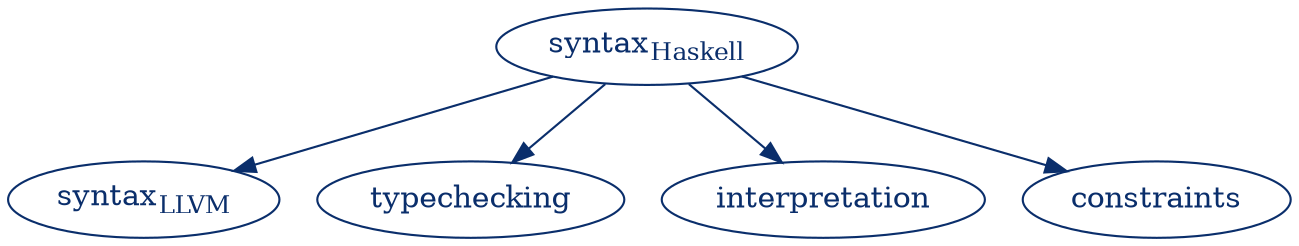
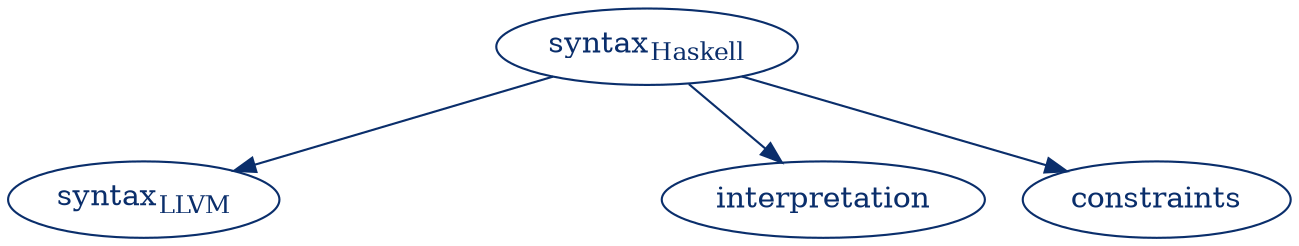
  digraph {
    node [color="#0a2e6b" fontcolor="#0a2e6b"]
    edge [color="#0a2e6b"]
    n1 [label=<syntax<SUB>Haskell</SUB>>]
    n2 [label=<syntax<SUB>LLVM</SUB>>]
-   n3 [label=<typechecking>]
    n4 [label=<interpretation>]
    n5 [label=constraints]
    n1 -> n2
-   n1 -> n3
    n1 -> n4
    n1 -> n5
  }
